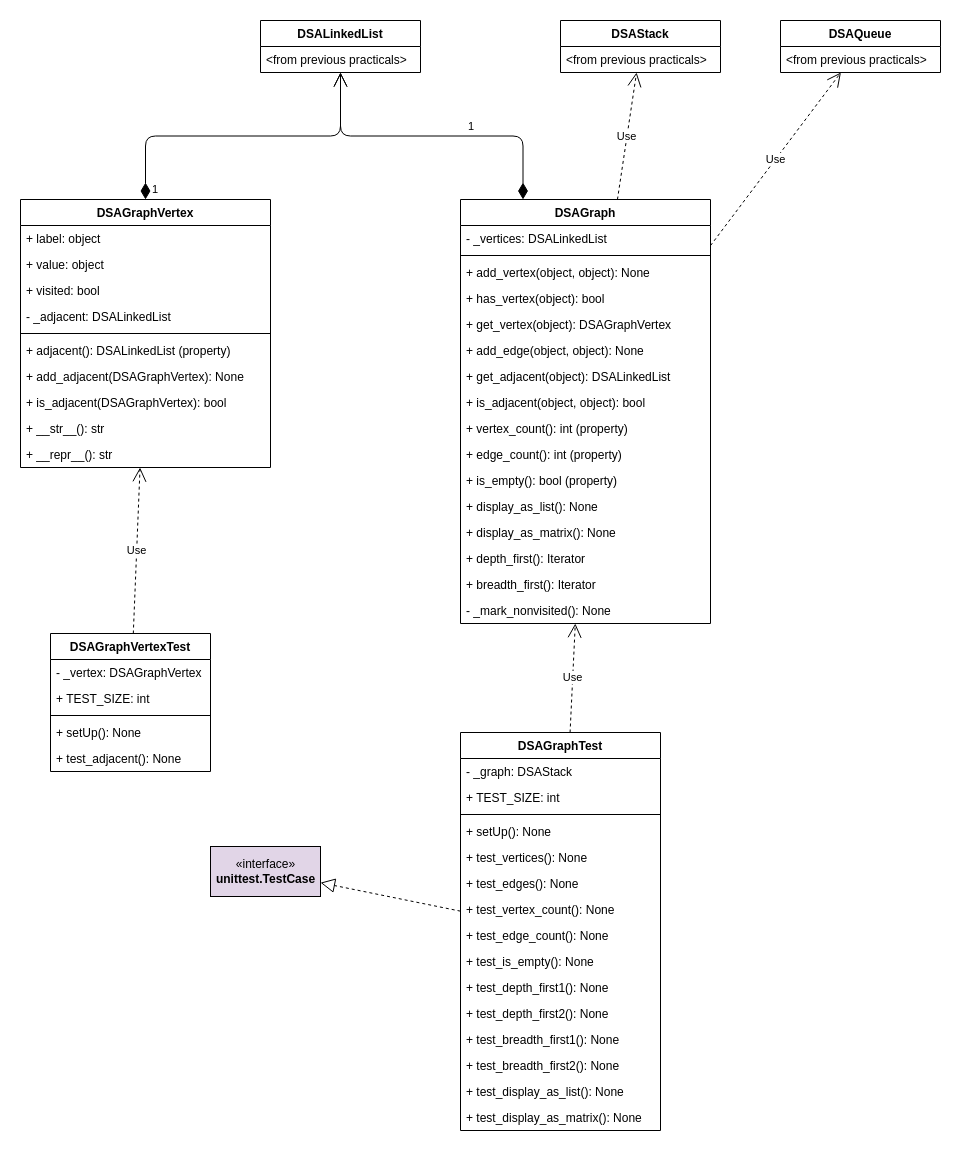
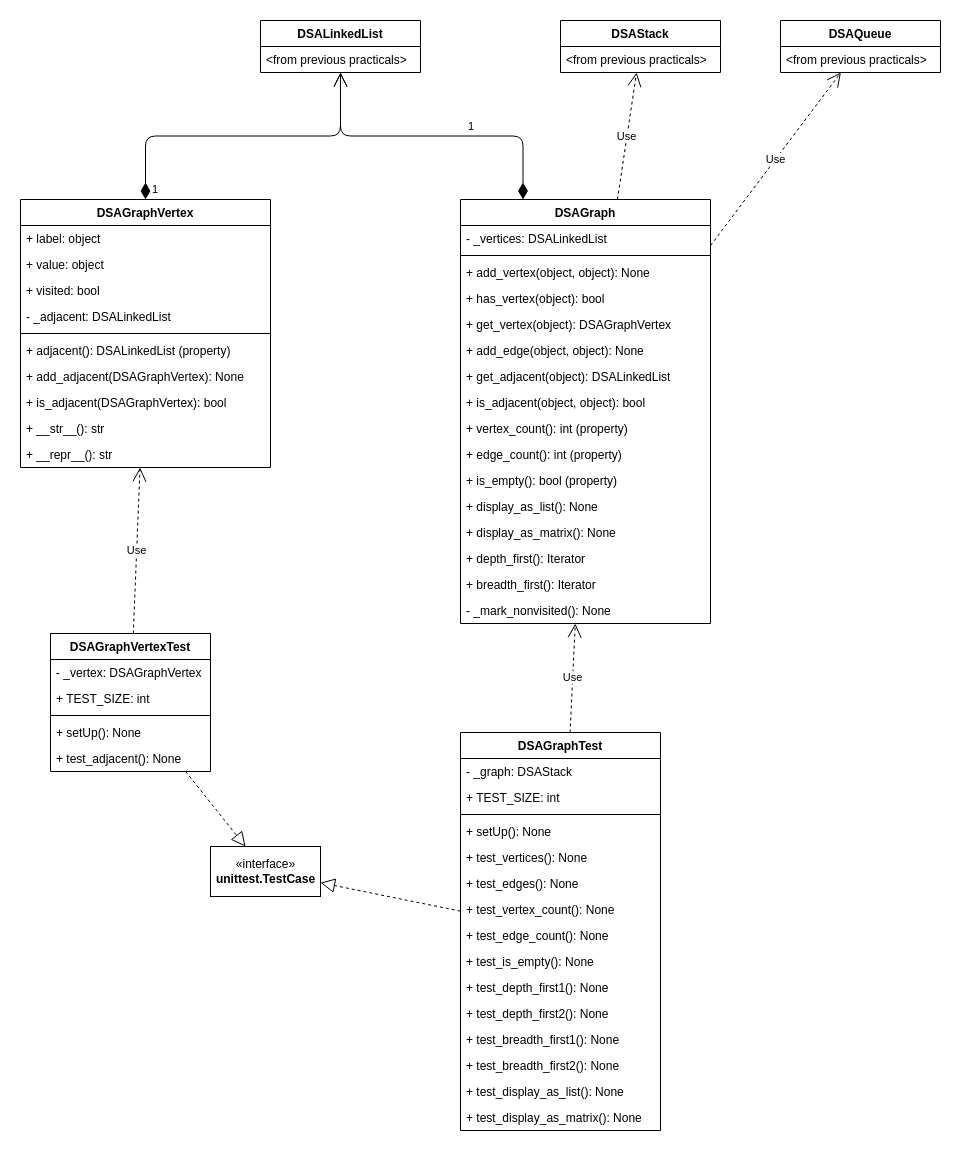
  <mxCell id="0" />
  <mxCell id="1" parent="0" />
  <mxCell id="2" value="DSAGraphVertex" style="swimlane;fontStyle=1;align=center;verticalAlign=top;childLayout=stackLayout;horizontal=1;startSize=26;horizontalStack=0;resizeParent=1;resizeParentMax=0;resizeLast=0;collapsible=1;marginBottom=0;" parent="1" vertex="1"><mxGeometry x="20" y="199" width="250" height="268" as="geometry" /></mxCell>
  <mxCell id="3" value="+ label: object" style="text;strokeColor=none;fillColor=none;align=left;verticalAlign=top;spacingLeft=4;spacingRight=4;overflow=hidden;rotatable=0;points=[[0,0.5],[1,0.5]];portConstraint=eastwest;" parent="2" vertex="1"><mxGeometry y="26" width="250" height="26" as="geometry" /></mxCell>
  <mxCell id="4" value="+ value: object" style="text;strokeColor=none;fillColor=none;align=left;verticalAlign=top;spacingLeft=4;spacingRight=4;overflow=hidden;rotatable=0;points=[[0,0.5],[1,0.5]];portConstraint=eastwest;" parent="2" vertex="1"><mxGeometry y="52" width="250" height="26" as="geometry" /></mxCell>
  <mxCell id="5" value="+ visited: bool" style="text;strokeColor=none;fillColor=none;align=left;verticalAlign=top;spacingLeft=4;spacingRight=4;overflow=hidden;rotatable=0;points=[[0,0.5],[1,0.5]];portConstraint=eastwest;" parent="2" vertex="1"><mxGeometry y="78" width="250" height="26" as="geometry" /></mxCell>
  <mxCell id="6" value="- _adjacent: DSALinkedList" style="text;strokeColor=none;fillColor=none;align=left;verticalAlign=top;spacingLeft=4;spacingRight=4;overflow=hidden;rotatable=0;points=[[0,0.5],[1,0.5]];portConstraint=eastwest;" parent="2" vertex="1"><mxGeometry y="104" width="250" height="26" as="geometry" /></mxCell>
  <mxCell id="7" value="" style="line;strokeWidth=1;fillColor=none;align=left;verticalAlign=middle;spacingTop=-1;spacingLeft=3;spacingRight=3;rotatable=0;labelPosition=right;points=[];portConstraint=eastwest;" parent="2" vertex="1"><mxGeometry y="130" width="250" height="8" as="geometry" /></mxCell>
  <mxCell id="8" value="+ adjacent(): DSALinkedList (property)" style="text;strokeColor=none;fillColor=none;align=left;verticalAlign=top;spacingLeft=4;spacingRight=4;overflow=hidden;rotatable=0;points=[[0,0.5],[1,0.5]];portConstraint=eastwest;" parent="2" vertex="1"><mxGeometry y="138" width="250" height="26" as="geometry" /></mxCell>
  <mxCell id="9" value="+ add_adjacent(DSAGraphVertex): None" style="text;strokeColor=none;fillColor=none;align=left;verticalAlign=top;spacingLeft=4;spacingRight=4;overflow=hidden;rotatable=0;points=[[0,0.5],[1,0.5]];portConstraint=eastwest;" parent="2" vertex="1"><mxGeometry y="164" width="250" height="26" as="geometry" /></mxCell>
  <mxCell id="10" value="+ is_adjacent(DSAGraphVertex): bool" style="text;strokeColor=none;fillColor=none;align=left;verticalAlign=top;spacingLeft=4;spacingRight=4;overflow=hidden;rotatable=0;points=[[0,0.5],[1,0.5]];portConstraint=eastwest;" parent="2" vertex="1"><mxGeometry y="190" width="250" height="26" as="geometry" /></mxCell>
  <mxCell id="11" value="+ __str__(): str" style="text;strokeColor=none;fillColor=none;align=left;verticalAlign=top;spacingLeft=4;spacingRight=4;overflow=hidden;rotatable=0;points=[[0,0.5],[1,0.5]];portConstraint=eastwest;" parent="2" vertex="1"><mxGeometry y="216" width="250" height="26" as="geometry" /></mxCell>
  <mxCell id="12" value="+ __repr__(): str" style="text;strokeColor=none;fillColor=none;align=left;verticalAlign=top;spacingLeft=4;spacingRight=4;overflow=hidden;rotatable=0;points=[[0,0.5],[1,0.5]];portConstraint=eastwest;" parent="2" vertex="1"><mxGeometry y="242" width="250" height="26" as="geometry" /></mxCell>
  <mxCell id="13" value="DSALinkedList" style="swimlane;fontStyle=1;align=center;verticalAlign=top;childLayout=stackLayout;horizontal=1;startSize=26;horizontalStack=0;resizeParent=1;resizeParentMax=0;resizeLast=0;collapsible=1;marginBottom=0;" parent="1" vertex="1"><mxGeometry x="260" y="20" width="160" height="52" as="geometry" /></mxCell>
  <mxCell id="14" value="&lt;from previous practicals&gt;" style="text;strokeColor=none;fillColor=none;align=left;verticalAlign=top;spacingLeft=4;spacingRight=4;overflow=hidden;rotatable=0;points=[[0,0.5],[1,0.5]];portConstraint=eastwest;" parent="13" vertex="1"><mxGeometry y="26" width="160" height="26" as="geometry" /></mxCell>
  <mxCell id="15" value="DSAQueue" style="swimlane;fontStyle=1;align=center;verticalAlign=top;childLayout=stackLayout;horizontal=1;startSize=26;horizontalStack=0;resizeParent=1;resizeParentMax=0;resizeLast=0;collapsible=1;marginBottom=0;" parent="1" vertex="1"><mxGeometry x="780" y="20" width="160" height="52" as="geometry" /></mxCell>
  <mxCell id="16" value="&lt;from previous practicals&gt;" style="text;strokeColor=none;fillColor=none;align=left;verticalAlign=top;spacingLeft=4;spacingRight=4;overflow=hidden;rotatable=0;points=[[0,0.5],[1,0.5]];portConstraint=eastwest;" parent="15" vertex="1"><mxGeometry y="26" width="160" height="26" as="geometry" /></mxCell>
  <mxCell id="17" value="DSAStack" style="swimlane;fontStyle=1;align=center;verticalAlign=top;childLayout=stackLayout;horizontal=1;startSize=26;horizontalStack=0;resizeParent=1;resizeParentMax=0;resizeLast=0;collapsible=1;marginBottom=0;" parent="1" vertex="1"><mxGeometry x="560" y="20" width="160" height="52" as="geometry" /></mxCell>
  <mxCell id="18" value="&lt;from previous practicals&gt;" style="text;strokeColor=none;fillColor=none;align=left;verticalAlign=top;spacingLeft=4;spacingRight=4;overflow=hidden;rotatable=0;points=[[0,0.5],[1,0.5]];portConstraint=eastwest;" parent="17" vertex="1"><mxGeometry y="26" width="160" height="26" as="geometry" /></mxCell>
  <mxCell id="19" value="DSAGraph" style="swimlane;fontStyle=1;align=center;verticalAlign=top;childLayout=stackLayout;horizontal=1;startSize=26;horizontalStack=0;resizeParent=1;resizeParentMax=0;resizeLast=0;collapsible=1;marginBottom=0;" parent="1" vertex="1"><mxGeometry x="460" y="199" width="250" height="424" as="geometry" /></mxCell>
  <mxCell id="20" value="- _vertices: DSALinkedList" style="text;strokeColor=none;fillColor=none;align=left;verticalAlign=top;spacingLeft=4;spacingRight=4;overflow=hidden;rotatable=0;points=[[0,0.5],[1,0.5]];portConstraint=eastwest;" parent="19" vertex="1"><mxGeometry y="26" width="250" height="26" as="geometry" /></mxCell>
  <mxCell id="21" value="" style="line;strokeWidth=1;fillColor=none;align=left;verticalAlign=middle;spacingTop=-1;spacingLeft=3;spacingRight=3;rotatable=0;labelPosition=right;points=[];portConstraint=eastwest;" parent="19" vertex="1"><mxGeometry y="52" width="250" height="8" as="geometry" /></mxCell>
  <mxCell id="22" value="+ add_vertex(object, object): None" style="text;strokeColor=none;fillColor=none;align=left;verticalAlign=top;spacingLeft=4;spacingRight=4;overflow=hidden;rotatable=0;points=[[0,0.5],[1,0.5]];portConstraint=eastwest;" parent="19" vertex="1"><mxGeometry y="60" width="250" height="26" as="geometry" /></mxCell>
  <mxCell id="23" value="+ has_vertex(object): bool" style="text;strokeColor=none;fillColor=none;align=left;verticalAlign=top;spacingLeft=4;spacingRight=4;overflow=hidden;rotatable=0;points=[[0,0.5],[1,0.5]];portConstraint=eastwest;" parent="19" vertex="1"><mxGeometry y="86" width="250" height="26" as="geometry" /></mxCell>
  <mxCell id="24" value="+ get_vertex(object): DSAGraphVertex" style="text;strokeColor=none;fillColor=none;align=left;verticalAlign=top;spacingLeft=4;spacingRight=4;overflow=hidden;rotatable=0;points=[[0,0.5],[1,0.5]];portConstraint=eastwest;" parent="19" vertex="1"><mxGeometry y="112" width="250" height="26" as="geometry" /></mxCell>
  <mxCell id="25" value="+ add_edge(object, object): None" style="text;strokeColor=none;fillColor=none;align=left;verticalAlign=top;spacingLeft=4;spacingRight=4;overflow=hidden;rotatable=0;points=[[0,0.5],[1,0.5]];portConstraint=eastwest;" parent="19" vertex="1"><mxGeometry y="138" width="250" height="26" as="geometry" /></mxCell>
  <mxCell id="26" value="+ get_adjacent(object): DSALinkedList" style="text;strokeColor=none;fillColor=none;align=left;verticalAlign=top;spacingLeft=4;spacingRight=4;overflow=hidden;rotatable=0;points=[[0,0.5],[1,0.5]];portConstraint=eastwest;" parent="19" vertex="1"><mxGeometry y="164" width="250" height="26" as="geometry" /></mxCell>
  <mxCell id="27" value="+ is_adjacent(object, object): bool" style="text;strokeColor=none;fillColor=none;align=left;verticalAlign=top;spacingLeft=4;spacingRight=4;overflow=hidden;rotatable=0;points=[[0,0.5],[1,0.5]];portConstraint=eastwest;" parent="19" vertex="1"><mxGeometry y="190" width="250" height="26" as="geometry" /></mxCell>
  <mxCell id="28" value="+ vertex_count(): int (property)" style="text;strokeColor=none;fillColor=none;align=left;verticalAlign=top;spacingLeft=4;spacingRight=4;overflow=hidden;rotatable=0;points=[[0,0.5],[1,0.5]];portConstraint=eastwest;" parent="19" vertex="1"><mxGeometry y="216" width="250" height="26" as="geometry" /></mxCell>
  <mxCell id="29" value="+ edge_count(): int (property)" style="text;strokeColor=none;fillColor=none;align=left;verticalAlign=top;spacingLeft=4;spacingRight=4;overflow=hidden;rotatable=0;points=[[0,0.5],[1,0.5]];portConstraint=eastwest;" parent="19" vertex="1"><mxGeometry y="242" width="250" height="26" as="geometry" /></mxCell>
  <mxCell id="30" value="+ is_empty(): bool (property)" style="text;strokeColor=none;fillColor=none;align=left;verticalAlign=top;spacingLeft=4;spacingRight=4;overflow=hidden;rotatable=0;points=[[0,0.5],[1,0.5]];portConstraint=eastwest;" vertex="1" parent="19"><mxGeometry y="268" width="250" height="26" as="geometry" /></mxCell>
  <mxCell id="31" value="+ display_as_list(): None" style="text;strokeColor=none;fillColor=none;align=left;verticalAlign=top;spacingLeft=4;spacingRight=4;overflow=hidden;rotatable=0;points=[[0,0.5],[1,0.5]];portConstraint=eastwest;" parent="19" vertex="1"><mxGeometry y="294" width="250" height="26" as="geometry" /></mxCell>
  <mxCell id="32" value="+ display_as_matrix(): None" style="text;strokeColor=none;fillColor=none;align=left;verticalAlign=top;spacingLeft=4;spacingRight=4;overflow=hidden;rotatable=0;points=[[0,0.5],[1,0.5]];portConstraint=eastwest;" parent="19" vertex="1"><mxGeometry y="320" width="250" height="26" as="geometry" /></mxCell>
  <mxCell id="33" value="+ depth_first(): Iterator" style="text;strokeColor=none;fillColor=none;align=left;verticalAlign=top;spacingLeft=4;spacingRight=4;overflow=hidden;rotatable=0;points=[[0,0.5],[1,0.5]];portConstraint=eastwest;" parent="19" vertex="1"><mxGeometry y="346" width="250" height="26" as="geometry" /></mxCell>
  <mxCell id="34" value="+ breadth_first(): Iterator" style="text;strokeColor=none;fillColor=none;align=left;verticalAlign=top;spacingLeft=4;spacingRight=4;overflow=hidden;rotatable=0;points=[[0,0.5],[1,0.5]];portConstraint=eastwest;" parent="19" vertex="1"><mxGeometry y="372" width="250" height="26" as="geometry" /></mxCell>
  <mxCell id="35" value="- _mark_nonvisited(): None" style="text;strokeColor=none;fillColor=none;align=left;verticalAlign=top;spacingLeft=4;spacingRight=4;overflow=hidden;rotatable=0;points=[[0,0.5],[1,0.5]];portConstraint=eastwest;" parent="19" vertex="1"><mxGeometry y="398" width="250" height="26" as="geometry" /></mxCell>
  <mxCell id="36" value="1" style="endArrow=open;html=1;endSize=12;startArrow=diamondThin;startSize=14;startFill=1;edgeStyle=orthogonalEdgeStyle;align=left;verticalAlign=bottom;" parent="1" source="2" target="13" edge="1"><mxGeometry x="-0.576" y="-62" relative="1" as="geometry"><mxPoint x="20" y="618" as="sourcePoint" /><mxPoint x="180" y="618" as="targetPoint" /><mxPoint as="offset" /></mxGeometry></mxCell>
  <mxCell id="37" value="1" style="endArrow=open;html=1;endSize=12;startArrow=diamondThin;startSize=14;startFill=1;edgeStyle=orthogonalEdgeStyle;align=left;verticalAlign=bottom;exitX=0.25;exitY=0;exitDx=0;exitDy=0;" parent="1" source="19" target="13" edge="1"><mxGeometry x="-0.591" y="64" relative="1" as="geometry"><mxPoint x="20" y="618" as="sourcePoint" /><mxPoint x="180" y="618" as="targetPoint" /><mxPoint x="7" y="-1" as="offset" /></mxGeometry></mxCell>
  <mxCell id="38" value="Use" style="endArrow=open;endSize=12;dashed=1;html=1;" parent="1" source="19" target="17" edge="1"><mxGeometry width="160" relative="1" as="geometry"><mxPoint x="20" y="618" as="sourcePoint" /><mxPoint x="180" y="618" as="targetPoint" /></mxGeometry></mxCell>
  <mxCell id="39" value="Use" style="endArrow=open;endSize=12;dashed=1;html=1;" parent="1" source="19" target="15" edge="1"><mxGeometry width="160" relative="1" as="geometry"><mxPoint x="20" y="618" as="sourcePoint" /><mxPoint x="180" y="618" as="targetPoint" /></mxGeometry></mxCell>
  <mxCell id="40" value="DSAGraphVertexTest" style="swimlane;fontStyle=1;align=center;verticalAlign=top;childLayout=stackLayout;horizontal=1;startSize=26;horizontalStack=0;resizeParent=1;resizeParentMax=0;resizeLast=0;collapsible=1;marginBottom=0;" parent="1" vertex="1"><mxGeometry x="50" y="633" width="160" height="138" as="geometry" /></mxCell>
  <mxCell id="41" value="- _vertex: DSAGraphVertex" style="text;strokeColor=none;fillColor=none;align=left;verticalAlign=top;spacingLeft=4;spacingRight=4;overflow=hidden;rotatable=0;points=[[0,0.5],[1,0.5]];portConstraint=eastwest;" parent="40" vertex="1"><mxGeometry y="26" width="160" height="26" as="geometry" /></mxCell>
  <mxCell id="42" value="+ TEST_SIZE: int" style="text;strokeColor=none;fillColor=none;align=left;verticalAlign=top;spacingLeft=4;spacingRight=4;overflow=hidden;rotatable=0;points=[[0,0.5],[1,0.5]];portConstraint=eastwest;" parent="40" vertex="1"><mxGeometry y="52" width="160" height="26" as="geometry" /></mxCell>
  <mxCell id="43" value="" style="line;strokeWidth=1;fillColor=none;align=left;verticalAlign=middle;spacingTop=-1;spacingLeft=3;spacingRight=3;rotatable=0;labelPosition=right;points=[];portConstraint=eastwest;" parent="40" vertex="1"><mxGeometry y="78" width="160" height="8" as="geometry" /></mxCell>
  <mxCell id="44" value="+ setUp(): None" style="text;strokeColor=none;fillColor=none;align=left;verticalAlign=top;spacingLeft=4;spacingRight=4;overflow=hidden;rotatable=0;points=[[0,0.5],[1,0.5]];portConstraint=eastwest;" parent="40" vertex="1"><mxGeometry y="86" width="160" height="26" as="geometry" /></mxCell>
  <mxCell id="45" value="+ test_adjacent(): None" style="text;strokeColor=none;fillColor=none;align=left;verticalAlign=top;spacingLeft=4;spacingRight=4;overflow=hidden;rotatable=0;points=[[0,0.5],[1,0.5]];portConstraint=eastwest;" parent="40" vertex="1"><mxGeometry y="112" width="160" height="26" as="geometry" /></mxCell>
- <mxCell id="46" value="«interface»&lt;br&gt;&lt;b&gt;unittest.TestCase&lt;/b&gt;" style="html=1;fillColor=#e1d5e7;" parent="1" vertex="1"><mxGeometry x="210" y="846" width="110" height="50" as="geometry" /></mxCell>
+ <mxCell id="46" value="«interface»&lt;br&gt;&lt;b&gt;unittest.TestCase&lt;/b&gt;" style="html=1;" parent="1" vertex="1"><mxGeometry x="210" y="846" width="110" height="50" as="geometry" /></mxCell>
  <mxCell id="47" value="Use" style="endArrow=open;endSize=12;dashed=1;html=1;" parent="1" source="40" target="2" edge="1"><mxGeometry width="160" relative="1" as="geometry"><mxPoint x="130" y="863" as="sourcePoint" /><mxPoint x="290" y="863" as="targetPoint" /></mxGeometry></mxCell>
  <mxCell id="48" value="DSAGraphTest" style="swimlane;fontStyle=1;align=center;verticalAlign=top;childLayout=stackLayout;horizontal=1;startSize=26;horizontalStack=0;resizeParent=1;resizeParentMax=0;resizeLast=0;collapsible=1;marginBottom=0;" parent="1" vertex="1"><mxGeometry x="460" y="732" width="200" height="398" as="geometry" /></mxCell>
  <mxCell id="49" value="- _graph: DSAStack" style="text;strokeColor=none;fillColor=none;align=left;verticalAlign=top;spacingLeft=4;spacingRight=4;overflow=hidden;rotatable=0;points=[[0,0.5],[1,0.5]];portConstraint=eastwest;" parent="48" vertex="1"><mxGeometry y="26" width="200" height="26" as="geometry" /></mxCell>
  <mxCell id="50" value="+ TEST_SIZE: int" style="text;strokeColor=none;fillColor=none;align=left;verticalAlign=top;spacingLeft=4;spacingRight=4;overflow=hidden;rotatable=0;points=[[0,0.5],[1,0.5]];portConstraint=eastwest;" parent="48" vertex="1"><mxGeometry y="52" width="200" height="26" as="geometry" /></mxCell>
  <mxCell id="51" value="" style="line;strokeWidth=1;fillColor=none;align=left;verticalAlign=middle;spacingTop=-1;spacingLeft=3;spacingRight=3;rotatable=0;labelPosition=right;points=[];portConstraint=eastwest;" parent="48" vertex="1"><mxGeometry y="78" width="200" height="8" as="geometry" /></mxCell>
  <mxCell id="52" value="+ setUp(): None" style="text;strokeColor=none;fillColor=none;align=left;verticalAlign=top;spacingLeft=4;spacingRight=4;overflow=hidden;rotatable=0;points=[[0,0.5],[1,0.5]];portConstraint=eastwest;" parent="48" vertex="1"><mxGeometry y="86" width="200" height="26" as="geometry" /></mxCell>
  <mxCell id="53" value="+ test_vertices(): None" style="text;strokeColor=none;fillColor=none;align=left;verticalAlign=top;spacingLeft=4;spacingRight=4;overflow=hidden;rotatable=0;points=[[0,0.5],[1,0.5]];portConstraint=eastwest;" parent="48" vertex="1"><mxGeometry y="112" width="200" height="26" as="geometry" /></mxCell>
  <mxCell id="54" value="+ test_edges(): None" style="text;strokeColor=none;fillColor=none;align=left;verticalAlign=top;spacingLeft=4;spacingRight=4;overflow=hidden;rotatable=0;points=[[0,0.5],[1,0.5]];portConstraint=eastwest;" parent="48" vertex="1"><mxGeometry y="138" width="200" height="26" as="geometry" /></mxCell>
  <mxCell id="55" value="+ test_vertex_count(): None" style="text;strokeColor=none;fillColor=none;align=left;verticalAlign=top;spacingLeft=4;spacingRight=4;overflow=hidden;rotatable=0;points=[[0,0.5],[1,0.5]];portConstraint=eastwest;" parent="48" vertex="1"><mxGeometry y="164" width="200" height="26" as="geometry" /></mxCell>
  <mxCell id="56" value="+ test_edge_count(): None" style="text;strokeColor=none;fillColor=none;align=left;verticalAlign=top;spacingLeft=4;spacingRight=4;overflow=hidden;rotatable=0;points=[[0,0.5],[1,0.5]];portConstraint=eastwest;" parent="48" vertex="1"><mxGeometry y="190" width="200" height="26" as="geometry" /></mxCell>
  <mxCell id="57" value="+ test_is_empty(): None" style="text;strokeColor=none;fillColor=none;align=left;verticalAlign=top;spacingLeft=4;spacingRight=4;overflow=hidden;rotatable=0;points=[[0,0.5],[1,0.5]];portConstraint=eastwest;" vertex="1" parent="48"><mxGeometry y="216" width="200" height="26" as="geometry" /></mxCell>
  <mxCell id="58" value="+ test_depth_first1(): None" style="text;strokeColor=none;fillColor=none;align=left;verticalAlign=top;spacingLeft=4;spacingRight=4;overflow=hidden;rotatable=0;points=[[0,0.5],[1,0.5]];portConstraint=eastwest;" parent="48" vertex="1"><mxGeometry y="242" width="200" height="26" as="geometry" /></mxCell>
  <mxCell id="59" value="+ test_depth_first2(): None" style="text;strokeColor=none;fillColor=none;align=left;verticalAlign=top;spacingLeft=4;spacingRight=4;overflow=hidden;rotatable=0;points=[[0,0.5],[1,0.5]];portConstraint=eastwest;" vertex="1" parent="48"><mxGeometry y="268" width="200" height="26" as="geometry" /></mxCell>
  <mxCell id="60" value="+ test_breadth_first1(): None" style="text;strokeColor=none;fillColor=none;align=left;verticalAlign=top;spacingLeft=4;spacingRight=4;overflow=hidden;rotatable=0;points=[[0,0.5],[1,0.5]];portConstraint=eastwest;" parent="48" vertex="1"><mxGeometry y="294" width="200" height="26" as="geometry" /></mxCell>
  <mxCell id="61" value="+ test_breadth_first2(): None" style="text;strokeColor=none;fillColor=none;align=left;verticalAlign=top;spacingLeft=4;spacingRight=4;overflow=hidden;rotatable=0;points=[[0,0.5],[1,0.5]];portConstraint=eastwest;" vertex="1" parent="48"><mxGeometry y="320" width="200" height="26" as="geometry" /></mxCell>
  <mxCell id="62" value="+ test_display_as_list(): None" style="text;strokeColor=none;fillColor=none;align=left;verticalAlign=top;spacingLeft=4;spacingRight=4;overflow=hidden;rotatable=0;points=[[0,0.5],[1,0.5]];portConstraint=eastwest;" parent="48" vertex="1"><mxGeometry y="346" width="200" height="26" as="geometry" /></mxCell>
  <mxCell id="63" value="+ test_display_as_matrix(): None" style="text;strokeColor=none;fillColor=none;align=left;verticalAlign=top;spacingLeft=4;spacingRight=4;overflow=hidden;rotatable=0;points=[[0,0.5],[1,0.5]];portConstraint=eastwest;" parent="48" vertex="1"><mxGeometry y="372" width="200" height="26" as="geometry" /></mxCell>
  <mxCell id="64" value="Use" style="endArrow=open;endSize=12;dashed=1;html=1;" parent="1" source="48" target="19" edge="1"><mxGeometry width="160" relative="1" as="geometry"><mxPoint x="330" y="953" as="sourcePoint" /><mxPoint x="490" y="953" as="targetPoint" /></mxGeometry></mxCell>
  <mxCell id="65" value="" style="endArrow=block;dashed=1;endFill=0;endSize=12;html=1;" parent="1" source="48" target="46" edge="1"><mxGeometry width="160" relative="1" as="geometry"><mxPoint x="20" y="1073" as="sourcePoint" /><mxPoint x="180" y="1073" as="targetPoint" /></mxGeometry></mxCell>
+ <mxCell id="66" value="" style="endArrow=block;dashed=1;endFill=0;endSize=12;html=1;" parent="1" source="40" target="46" edge="1"><mxGeometry width="160" relative="1" as="geometry"><mxPoint x="20" y="1073" as="sourcePoint" /><mxPoint x="180" y="1073" as="targetPoint" /></mxGeometry></mxCell>
